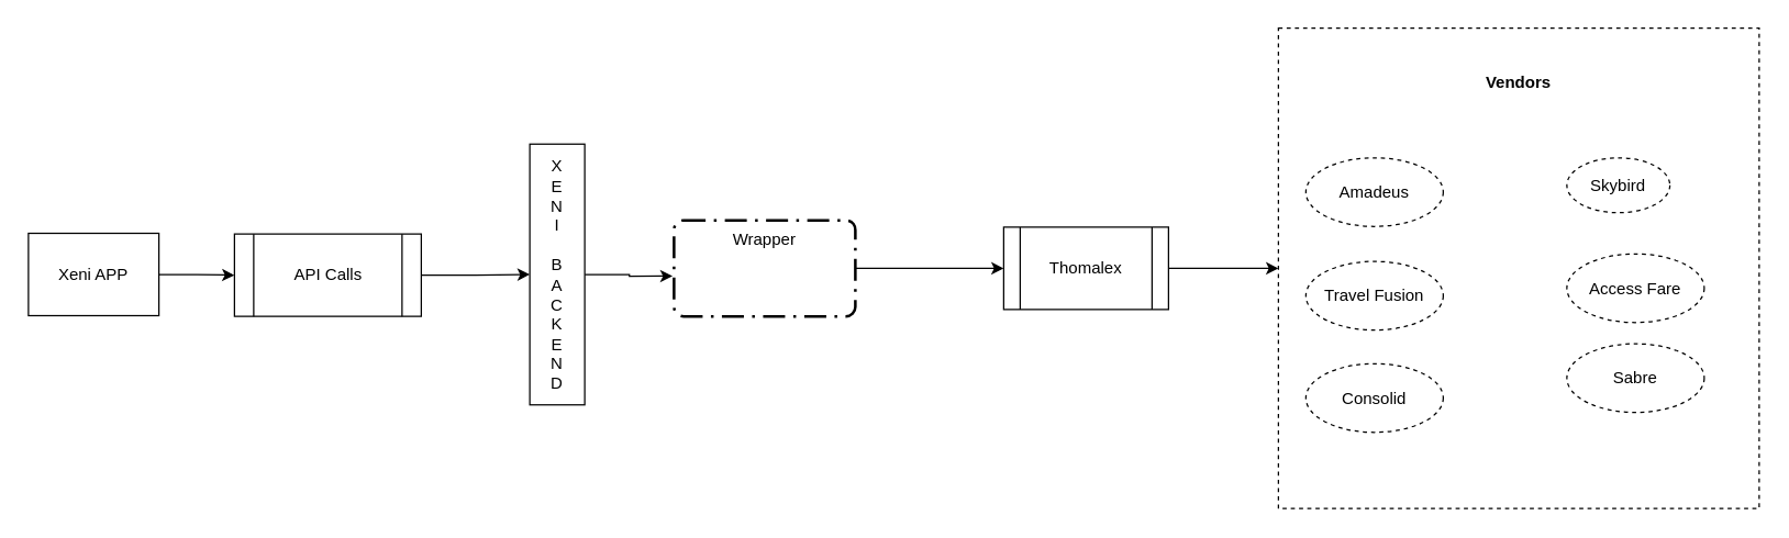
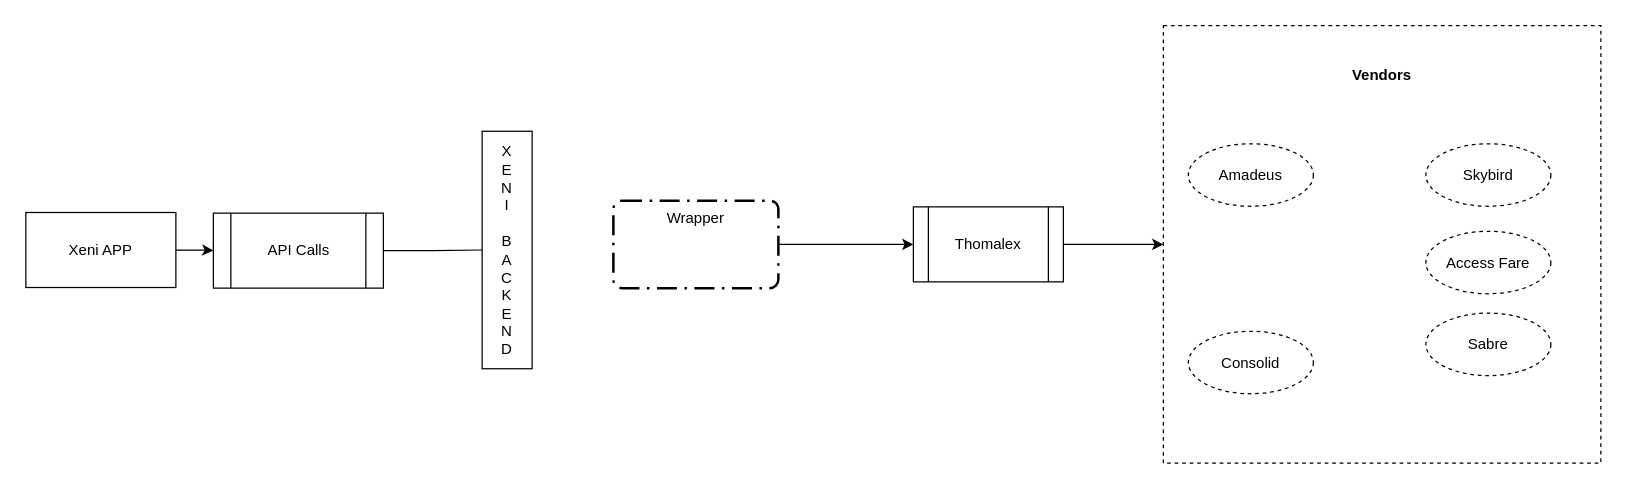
  <mxCell id="0" />
  <mxCell id="1" parent="0" />
  <mxCell id="2" value="" style="whiteSpace=wrap;html=1;dashed=1;" vertex="1" parent="1"><mxGeometry x="930" y="20" width="350" height="350" as="geometry" /></mxCell>
  <mxCell id="3" style="edgeStyle=orthogonalEdgeStyle;rounded=0;orthogonalLoop=1;jettySize=auto;html=1;entryX=0;entryY=0.5;entryDx=0;entryDy=0;" edge="1" parent="1" source="4" target="15"><mxGeometry relative="1" as="geometry" /></mxCell>
  <mxCell id="4" value="Wrapper" style="points=[[0.25,0,0],[0.5,0,0],[0.75,0,0],[1,0.25,0],[1,0.5,0],[1,0.75,0],[0.75,1,0],[0.5,1,0],[0.25,1,0],[0,0.75,0],[0,0.5,0],[0,0.25,0]];rounded=1;arcSize=10;dashed=1;strokeColor=#000000;fillColor=none;gradientColor=none;dashPattern=8 3 1 3;strokeWidth=2;verticalAlign=top;" vertex="1" parent="1"><mxGeometry x="490" y="160" width="132" height="70" as="geometry" /></mxCell>
- <mxCell id="5" value="Skybird" style="ellipse;whiteSpace=wrap;html=1;dashed=1;" vertex="1" parent="1"><mxGeometry x="1140" y="114.5" width="75" height="40" as="geometry" /></mxCell>
+ <mxCell id="5" value="Skybird" style="ellipse;whiteSpace=wrap;html=1;dashed=1;" vertex="1" parent="1"><mxGeometry x="1140" y="114.5" width="100" height="50" as="geometry" /></mxCell>
  <mxCell id="6" value="Amadeus" style="ellipse;whiteSpace=wrap;html=1;dashed=1;" vertex="1" parent="1"><mxGeometry x="950" y="114.5" width="100" height="50" as="geometry" /></mxCell>
  <mxCell id="7" value="&lt;b&gt;Vendors&lt;/b&gt;" style="text;html=1;strokeColor=none;fillColor=none;align=center;verticalAlign=middle;whiteSpace=wrap;rounded=0;" vertex="1" parent="1"><mxGeometry x="1020" y="44.5" width="170" height="30" as="geometry" /></mxCell>
- <mxCell id="8" value="" style="edgeStyle=orthogonalEdgeStyle;rounded=0;orthogonalLoop=1;jettySize=auto;html=1;" edge="1" parent="1" source="9" target="11"><mxGeometry relative="1" as="geometry" /></mxCell>
+ <mxCell id="8" value="" style="edgeStyle=orthogonalEdgeStyle;rounded=0;orthogonalLoop=1;jettySize=auto;html=1;endArrow=none;" edge="1" parent="1" source="9" target="11"><mxGeometry relative="1" as="geometry" /></mxCell>
  <mxCell id="9" value="API Calls" style="shape=process;whiteSpace=wrap;html=1;backgroundOutline=1;" vertex="1" parent="1"><mxGeometry x="170" y="170" width="136" height="60" as="geometry" /></mxCell>
- <mxCell id="10" style="edgeStyle=orthogonalEdgeStyle;rounded=0;orthogonalLoop=1;jettySize=auto;html=1;entryX=-0.008;entryY=0.581;entryDx=0;entryDy=0;entryPerimeter=0;fontSize=12;startArrow=none;startFill=0;endArrow=classic;endFill=1;exitX=1;exitY=0.5;exitDx=0;exitDy=0;" edge="1" parent="1" source="11" target="4"><mxGeometry relative="1" as="geometry"><mxPoint x="452.432" y="6.358" as="targetPoint" /></mxGeometry></mxCell>
  <mxCell id="11" value="X&lt;br&gt;E&lt;br&gt;N&lt;br&gt;I&lt;br&gt;&lt;br&gt;B&lt;br&gt;A&lt;br&gt;C&lt;br&gt;K&lt;br&gt;E&lt;br&gt;N&lt;br&gt;D" style="rounded=0;whiteSpace=wrap;html=1;" vertex="1" parent="1"><mxGeometry x="385" y="104.5" width="40" height="190" as="geometry" /></mxCell>
  <mxCell id="12" style="edgeStyle=orthogonalEdgeStyle;rounded=0;orthogonalLoop=1;jettySize=auto;html=1;entryX=0;entryY=0.5;entryDx=0;entryDy=0;" edge="1" parent="1" source="13" target="9"><mxGeometry relative="1" as="geometry" /></mxCell>
- <mxCell id="13" value="Xeni APP" style="rounded=0;whiteSpace=wrap;html=1;" vertex="1" parent="1"><mxGeometry x="20" y="169.5" width="95" height="60" as="geometry" /></mxCell>
+ <mxCell id="13" value="Xeni APP" style="rounded=0;whiteSpace=wrap;html=1;" vertex="1" parent="1"><mxGeometry x="20" y="169.5" width="120" height="60" as="geometry" /></mxCell>
  <mxCell id="14" style="edgeStyle=orthogonalEdgeStyle;rounded=0;orthogonalLoop=1;jettySize=auto;html=1;entryX=0;entryY=0.5;entryDx=0;entryDy=0;" edge="1" parent="1" source="15" target="2"><mxGeometry relative="1" as="geometry" /></mxCell>
  <mxCell id="15" value="Thomalex" style="shape=process;whiteSpace=wrap;html=1;backgroundOutline=1;" vertex="1" parent="1"><mxGeometry x="730" y="165" width="120" height="60" as="geometry" /></mxCell>
  <mxCell id="16" value="Access Fare" style="ellipse;whiteSpace=wrap;html=1;dashed=1;" vertex="1" parent="1"><mxGeometry x="1140" y="184.5" width="100" height="50" as="geometry" /></mxCell>
  <mxCell id="17" value="Sabre" style="ellipse;whiteSpace=wrap;html=1;dashed=1;" vertex="1" parent="1"><mxGeometry x="1140" y="250" width="100" height="50" as="geometry" /></mxCell>
- <mxCell id="18" value="Travel Fusion" style="ellipse;whiteSpace=wrap;html=1;dashed=1;" vertex="1" parent="1"><mxGeometry x="950" y="190" width="100" height="50" as="geometry" /></mxCell>
  <mxCell id="19" value="Consolid" style="ellipse;whiteSpace=wrap;html=1;dashed=1;" vertex="1" parent="1"><mxGeometry x="950" y="264.5" width="100" height="50" as="geometry" /></mxCell>
